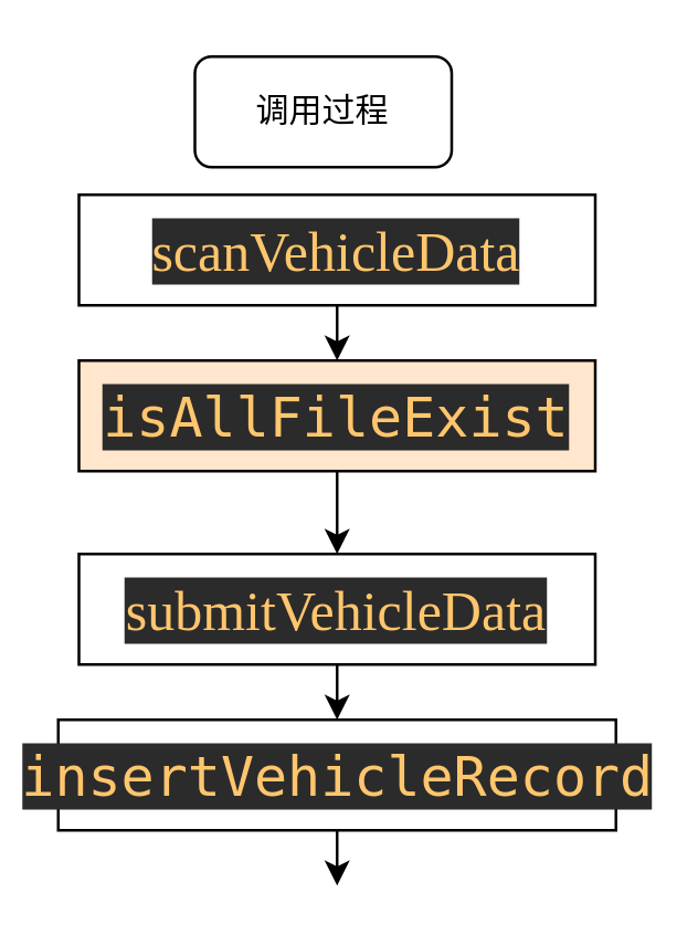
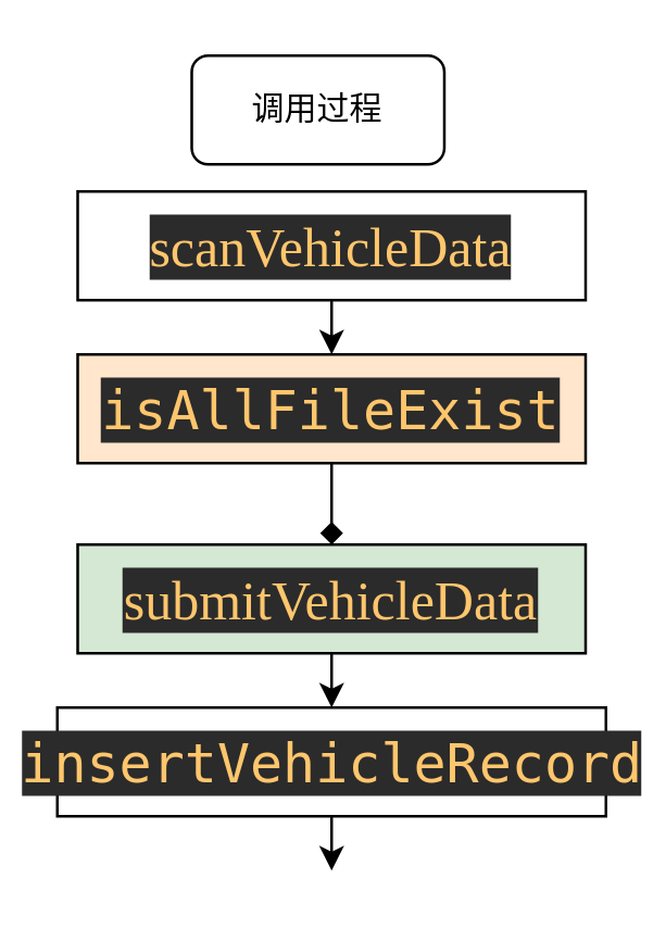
  <mxCell id="0" />
  <mxCell id="1" parent="0" />
  <mxCell id="2" style="edgeStyle=orthogonalEdgeStyle;rounded=0;orthogonalLoop=1;jettySize=auto;html=1;" edge="1" parent="1" source="3"><mxGeometry relative="1" as="geometry"><mxPoint x="121.5" y="130" as="targetPoint" /></mxGeometry></mxCell>
  <mxCell id="3" value="&lt;pre style=&quot;background-color: #2b2b2b ; color: #a9b7c6 ; font-family: &amp;#34;宋体&amp;#34; ; font-size: 15.0pt&quot;&gt;&lt;span style=&quot;color: #ffc66d&quot;&gt;scanVehicleData&lt;/span&gt;&lt;/pre&gt;" style="rounded=0;whiteSpace=wrap;html=1;" vertex="1" parent="1"><mxGeometry x="28" y="70" width="187" height="40" as="geometry" /></mxCell>
  <mxCell id="4" value="调用过程" style="rounded=1;whiteSpace=wrap;html=1;" vertex="1" parent="1"><mxGeometry x="70" y="20" width="93" height="40" as="geometry" /></mxCell>
  <mxCell id="5" style="edgeStyle=orthogonalEdgeStyle;rounded=0;orthogonalLoop=1;jettySize=auto;html=1;" edge="1" parent="1" source="6"><mxGeometry relative="1" as="geometry"><mxPoint x="121.5" y="260" as="targetPoint" /></mxGeometry></mxCell>
- <mxCell id="6" value="&lt;pre style=&quot;background-color: #2b2b2b ; color: #a9b7c6 ; font-family: &amp;#34;宋体&amp;#34; ; font-size: 15.0pt&quot;&gt;&lt;span style=&quot;color: #ffc66d&quot;&gt;submitVehicleData&lt;/span&gt;&lt;/pre&gt;" style="rounded=0;whiteSpace=wrap;html=1;" vertex="1" parent="1"><mxGeometry x="28" y="200" width="187" height="40" as="geometry" /></mxCell>
+ <mxCell id="6" value="&lt;pre style=&quot;background-color: #2b2b2b ; color: #a9b7c6 ; font-family: &amp;#34;宋体&amp;#34; ; font-size: 15.0pt&quot;&gt;&lt;span style=&quot;color: #ffc66d&quot;&gt;submitVehicleData&lt;/span&gt;&lt;/pre&gt;" style="rounded=0;whiteSpace=wrap;html=1;fillColor=#d5e8d4;" vertex="1" parent="1"><mxGeometry x="28" y="200" width="187" height="40" as="geometry" /></mxCell>
  <mxCell id="7" style="edgeStyle=orthogonalEdgeStyle;rounded=0;orthogonalLoop=1;jettySize=auto;html=1;" edge="1" parent="1" source="8"><mxGeometry relative="1" as="geometry"><mxPoint x="121.5" y="320" as="targetPoint" /></mxGeometry></mxCell>
  <mxCell id="8" value="&lt;pre style=&quot;background-color: #2b2b2b ; color: #a9b7c6 ; font-family: &amp;#34;宋体&amp;#34; ; font-size: 15.0pt&quot;&gt;&lt;pre style=&quot;font-size: 15pt&quot;&gt;&lt;span style=&quot;color: #ffc66d&quot;&gt;insertVehicleRecord&lt;/span&gt;&lt;/pre&gt;&lt;/pre&gt;" style="rounded=0;whiteSpace=wrap;html=1;" vertex="1" parent="1"><mxGeometry x="20.5" y="260" width="202" height="40" as="geometry" /></mxCell>
  <mxCell id="9" value="&lt;pre style=&quot;background-color: #2b2b2b ; color: #a9b7c6 ; font-family: &amp;#34;宋体&amp;#34; ; font-size: 15.0pt&quot;&gt;&lt;pre style=&quot;font-size: 15pt&quot;&gt;&lt;span style=&quot;color: #ffc66d&quot;&gt;isAllFileExist&lt;/span&gt;&lt;/pre&gt;&lt;/pre&gt;" style="rounded=0;whiteSpace=wrap;html=1;fillColor=#ffe6cc;" vertex="1" parent="1"><mxGeometry x="28" y="130" width="187" height="40" as="geometry" /></mxCell>
- <mxCell id="10" value="" style="endArrow=classic;html=1;exitX=0.5;exitY=1;exitDx=0;exitDy=0;entryX=0.5;entryY=0;entryDx=0;entryDy=0;" edge="1" parent="1" source="9" target="6"><mxGeometry width="50" height="50" relative="1" as="geometry"><mxPoint x="105" y="230" as="sourcePoint" /><mxPoint x="155" y="180" as="targetPoint" /></mxGeometry></mxCell>
+ <mxCell id="10" value="" style="endArrow=diamond;html=1;exitX=0.5;exitY=1;exitDx=0;exitDy=0;entryX=0.5;entryY=0;entryDx=0;entryDy=0;" edge="1" parent="1" source="9" target="6"><mxGeometry width="50" height="50" relative="1" as="geometry"><mxPoint x="105" y="230" as="sourcePoint" /><mxPoint x="155" y="180" as="targetPoint" /></mxGeometry></mxCell>
